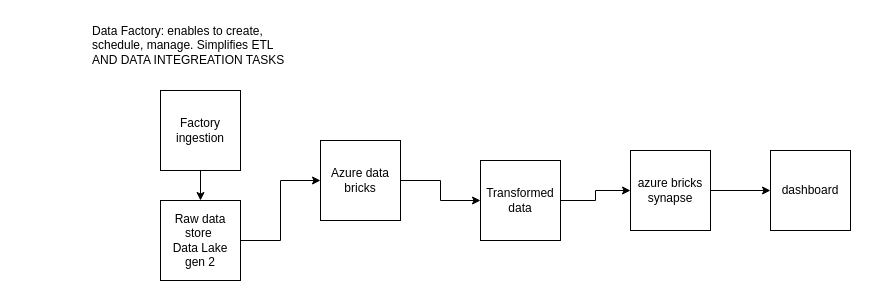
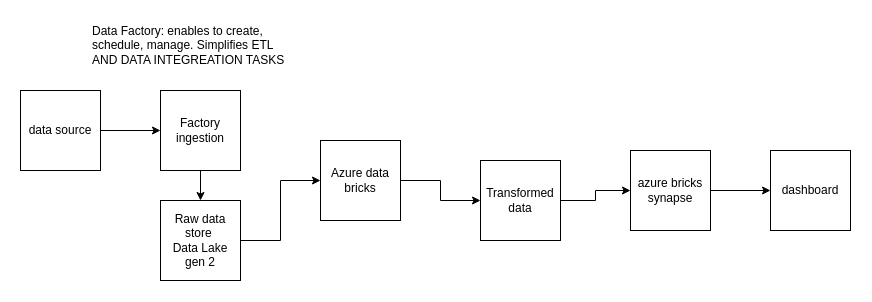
  <mxCell id="0" />
  <mxCell id="1" parent="0" />
+ <mxCell id="2" value="" style="edgeStyle=orthogonalEdgeStyle;rounded=0;orthogonalLoop=1;jettySize=auto;html=1;" edge="1" parent="1" source="3" target="5"><mxGeometry relative="1" as="geometry" /></mxCell>
+ <mxCell id="3" value="data source" style="whiteSpace=wrap;html=1;aspect=fixed;" vertex="1" parent="1"><mxGeometry x="20" y="90" width="80" height="80" as="geometry" /></mxCell>
  <mxCell id="4" value="" style="edgeStyle=orthogonalEdgeStyle;rounded=0;orthogonalLoop=1;jettySize=auto;html=1;" edge="1" parent="1" source="5" target="7"><mxGeometry relative="1" as="geometry" /></mxCell>
  <mxCell id="5" value="Factory ingestion" style="whiteSpace=wrap;html=1;aspect=fixed;" vertex="1" parent="1"><mxGeometry x="160" y="90" width="80" height="80" as="geometry" /></mxCell>
  <mxCell id="6" value="" style="edgeStyle=orthogonalEdgeStyle;rounded=0;orthogonalLoop=1;jettySize=auto;html=1;" edge="1" parent="1" source="7" target="9"><mxGeometry relative="1" as="geometry" /></mxCell>
  <mxCell id="7" value="Raw data store&amp;nbsp;&lt;br&gt;Data Lake gen 2" style="whiteSpace=wrap;html=1;aspect=fixed;" vertex="1" parent="1"><mxGeometry x="160" y="200" width="80" height="80" as="geometry" /></mxCell>
  <mxCell id="8" value="" style="edgeStyle=orthogonalEdgeStyle;rounded=0;orthogonalLoop=1;jettySize=auto;html=1;" edge="1" parent="1" source="9" target="11"><mxGeometry relative="1" as="geometry" /></mxCell>
  <mxCell id="9" value="Azure data bricks" style="whiteSpace=wrap;html=1;aspect=fixed;" vertex="1" parent="1"><mxGeometry x="320" y="140" width="80" height="80" as="geometry" /></mxCell>
  <mxCell id="10" value="" style="edgeStyle=orthogonalEdgeStyle;rounded=0;orthogonalLoop=1;jettySize=auto;html=1;" edge="1" parent="1" source="11" target="13"><mxGeometry relative="1" as="geometry" /></mxCell>
  <mxCell id="11" value="Transformed data" style="whiteSpace=wrap;html=1;aspect=fixed;" vertex="1" parent="1"><mxGeometry x="480" y="160" width="80" height="80" as="geometry" /></mxCell>
  <mxCell id="12" value="" style="edgeStyle=orthogonalEdgeStyle;rounded=0;orthogonalLoop=1;jettySize=auto;html=1;" edge="1" parent="1" source="13" target="14"><mxGeometry relative="1" as="geometry" /></mxCell>
  <mxCell id="13" value="azure bricks synapse" style="whiteSpace=wrap;html=1;aspect=fixed;" vertex="1" parent="1"><mxGeometry x="630" y="150" width="80" height="80" as="geometry" /></mxCell>
  <mxCell id="14" value="dashboard" style="whiteSpace=wrap;html=1;aspect=fixed;" vertex="1" parent="1"><mxGeometry x="770" y="150" width="80" height="80" as="geometry" /></mxCell>
  <mxCell id="15" value="Data Factory: enables to create, schedule, manage. Simplifies&amp;nbsp;ETL AND DATA INTEGREATION TASKS" style="text;html=1;strokeColor=none;fillColor=none;align=left;verticalAlign=middle;whiteSpace=wrap;rounded=0;" vertex="1" parent="1"><mxGeometry x="90" y="20" width="200" height="50" as="geometry" /></mxCell>
